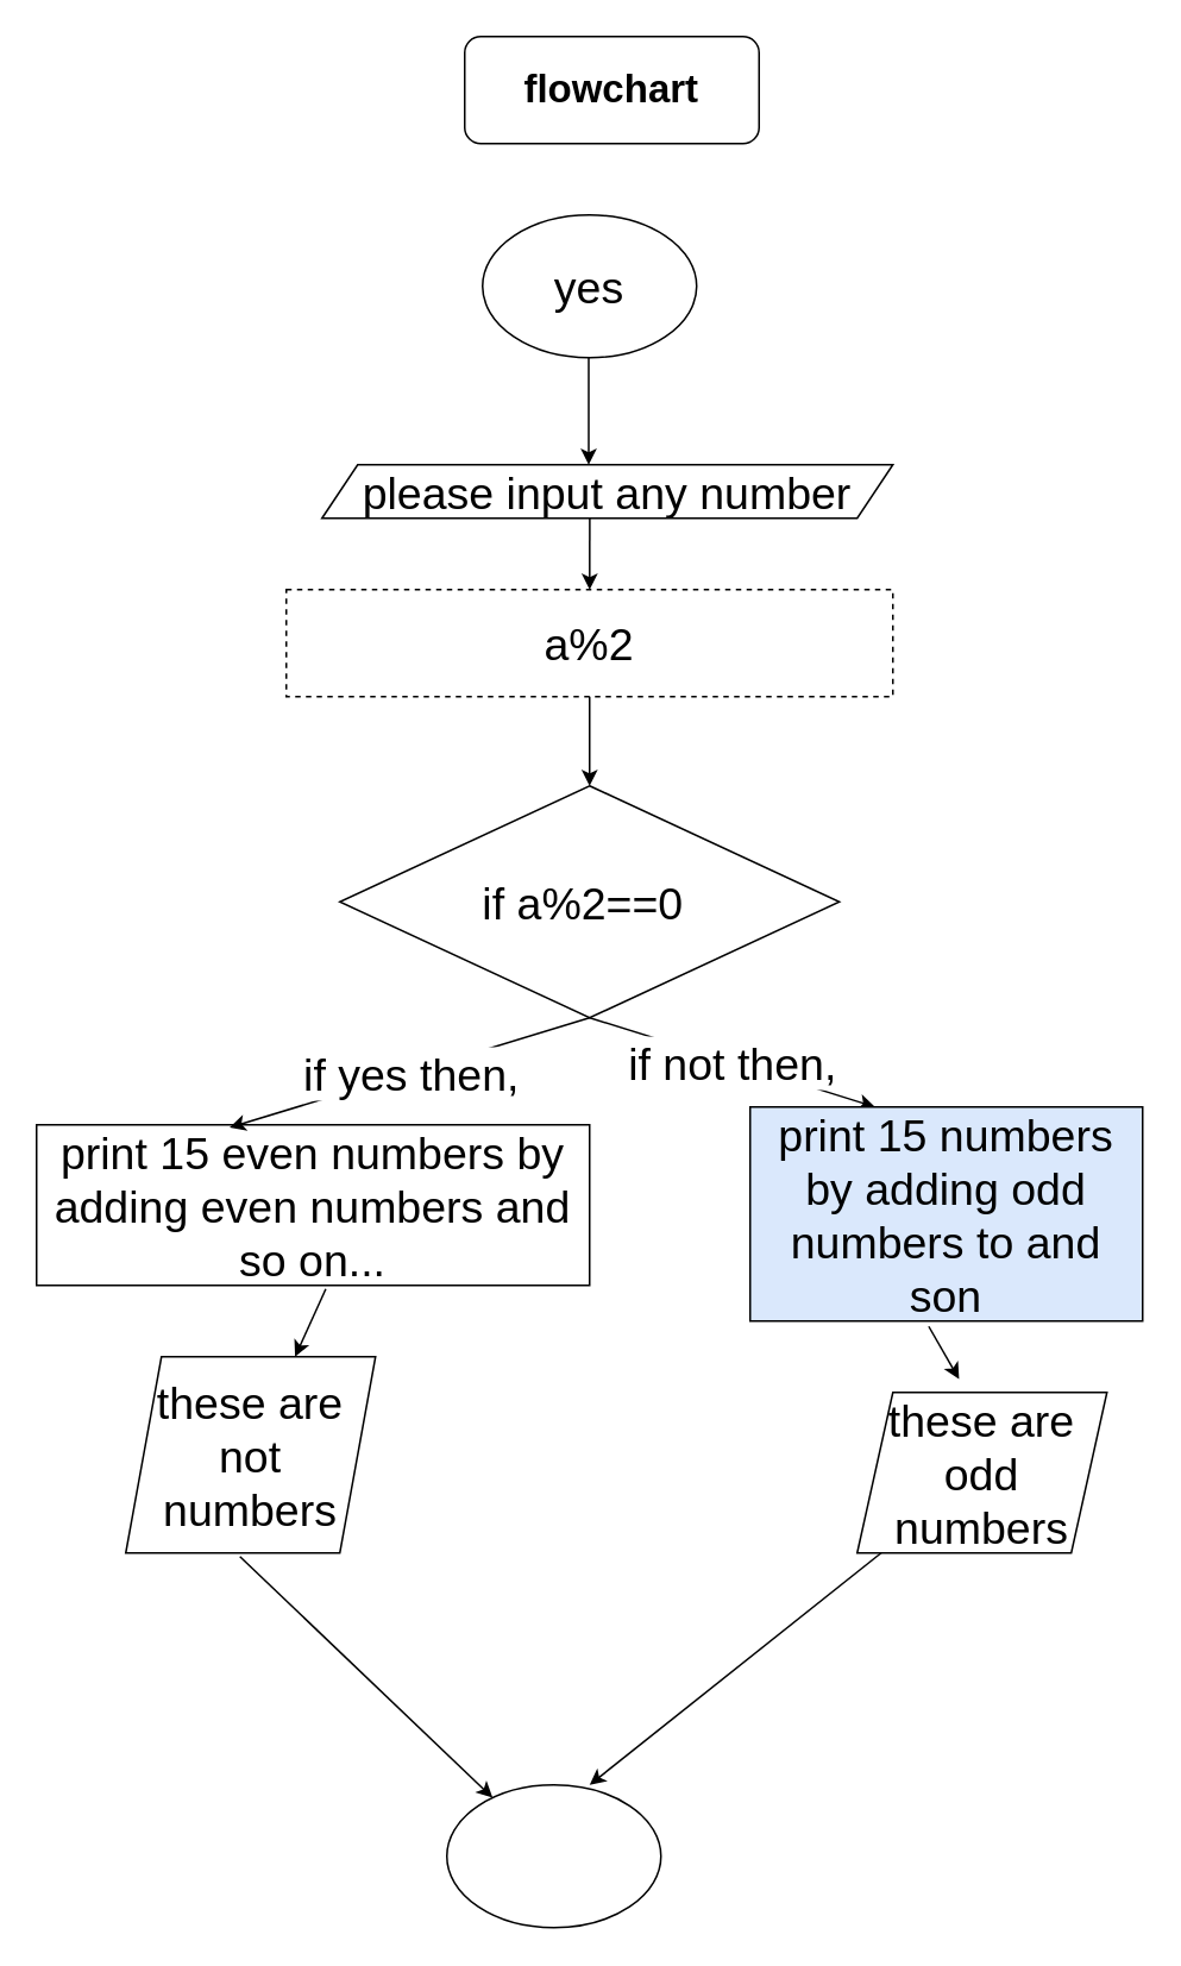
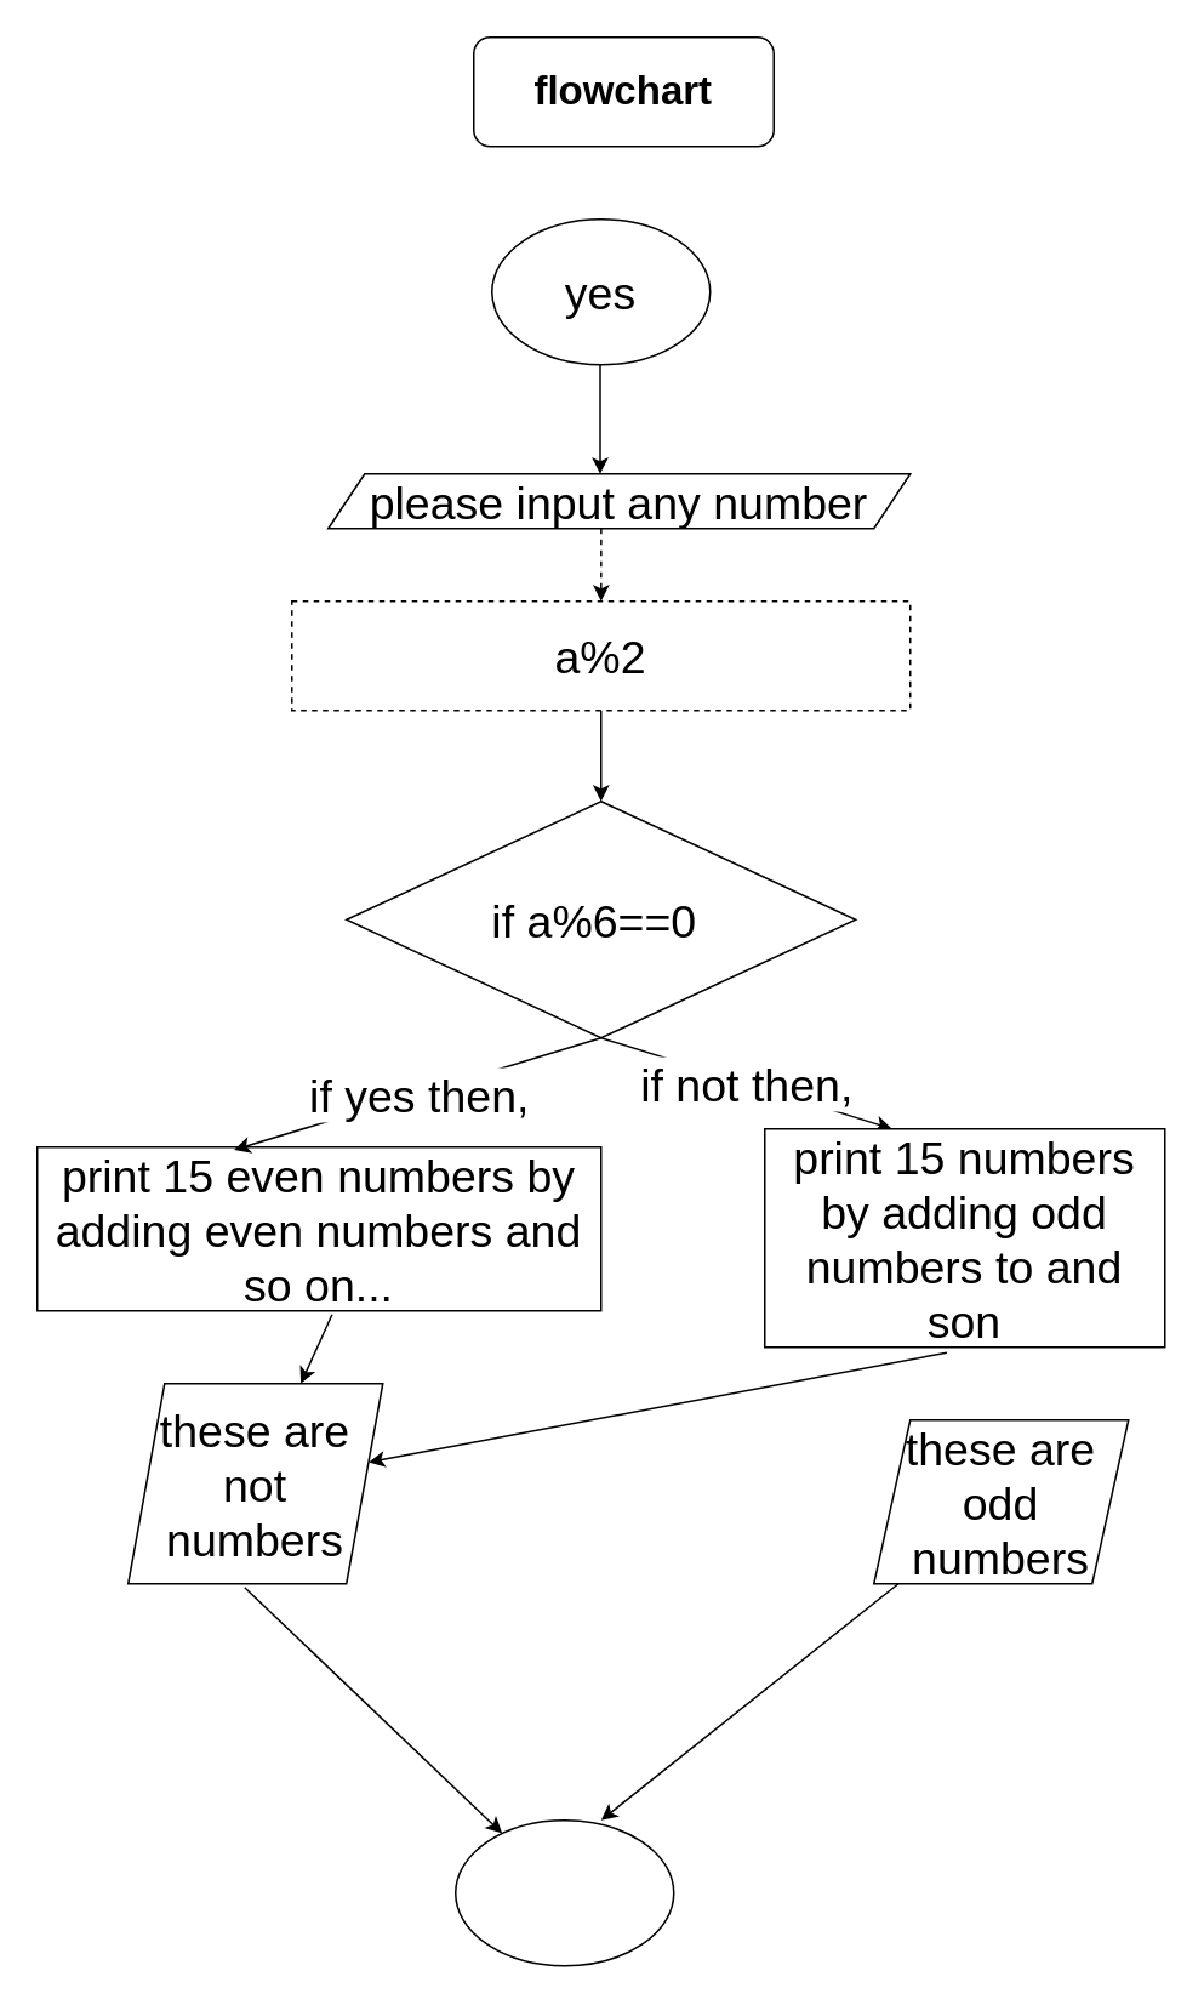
  <mxCell id="0" />
  <mxCell id="1" parent="0" />
  <mxCell id="2" value="&lt;font style=&quot;font-size: 25px&quot;&gt;yes&lt;/font&gt;" style="ellipse;whiteSpace=wrap;html=1;" parent="1" vertex="1"><mxGeometry x="270" y="120" width="120" height="80" as="geometry" /></mxCell>
  <mxCell id="3" value="&lt;b&gt;&lt;font style=&quot;font-size: 22px&quot;&gt;flowchart&lt;/font&gt;&lt;/b&gt;" style="rounded=1;whiteSpace=wrap;html=1;" parent="1" vertex="1"><mxGeometry x="260" y="20" width="165" height="60" as="geometry" /></mxCell>
  <mxCell id="4" value="" style="endArrow=classic;html=1;rounded=0;fontSize=25;" parent="1" edge="1"><mxGeometry width="50" height="50" relative="1" as="geometry"><mxPoint x="329.5" y="200" as="sourcePoint" /><mxPoint x="329.5" y="260" as="targetPoint" /></mxGeometry></mxCell>
  <mxCell id="5" value="please input any number" style="shape=parallelogram;perimeter=parallelogramPerimeter;whiteSpace=wrap;html=1;fixedSize=1;fontSize=25;" parent="1" vertex="1"><mxGeometry x="180" y="260" width="320" height="30" as="geometry" /></mxCell>
  <mxCell id="6" value="a%2" style="rounded=0;whiteSpace=wrap;html=1;fontSize=25;dashed=1;" parent="1" vertex="1"><mxGeometry x="160" y="330" width="340" height="60" as="geometry" /></mxCell>
- <mxCell id="7" value="" style="endArrow=classic;html=1;rounded=0;fontSize=25;exitX=0.469;exitY=1;exitDx=0;exitDy=0;exitPerimeter=0;" parent="1" source="5" target="6" edge="1"><mxGeometry width="50" height="50" relative="1" as="geometry"><mxPoint x="330" y="300" as="sourcePoint" /><mxPoint x="355" y="300" as="targetPoint" /></mxGeometry></mxCell>
+ <mxCell id="7" value="" style="endArrow=classic;html=1;rounded=0;fontSize=25;exitX=0.469;exitY=1;exitDx=0;exitDy=0;exitPerimeter=0;dashed=1;" parent="1" source="5" target="6" edge="1"><mxGeometry width="50" height="50" relative="1" as="geometry"><mxPoint x="330" y="300" as="sourcePoint" /><mxPoint x="355" y="300" as="targetPoint" /></mxGeometry></mxCell>
  <mxCell id="8" value="" style="endArrow=classic;html=1;rounded=0;fontSize=25;exitX=0.5;exitY=1;exitDx=0;exitDy=0;" parent="1" source="6" edge="1"><mxGeometry width="50" height="50" relative="1" as="geometry"><mxPoint x="300" y="490" as="sourcePoint" /><mxPoint x="330" y="440" as="targetPoint" /></mxGeometry></mxCell>
- <mxCell id="9" value="if a%2==0&amp;nbsp;" style="rhombus;whiteSpace=wrap;html=1;fontSize=25;" parent="1" vertex="1"><mxGeometry x="190" y="440" width="280" height="130" as="geometry" /></mxCell>
+ <mxCell id="9" value="if a%6==0&amp;nbsp;" style="rhombus;whiteSpace=wrap;html=1;fontSize=25;" parent="1" vertex="1"><mxGeometry x="190" y="440" width="280" height="130" as="geometry" /></mxCell>
  <mxCell id="10" value="print 15 even numbers by adding even numbers and so on..." style="rounded=0;whiteSpace=wrap;html=1;fontSize=25;" parent="1" vertex="1"><mxGeometry x="20" y="630" width="310" height="90" as="geometry" /></mxCell>
  <mxCell id="11" value="if yes then," style="endArrow=classic;html=1;rounded=0;fontSize=25;exitX=0.5;exitY=1;exitDx=0;exitDy=0;entryX=0.349;entryY=0.017;entryDx=0;entryDy=0;entryPerimeter=0;" parent="1" source="9" target="10" edge="1"><mxGeometry width="50" height="50" relative="1" as="geometry"><mxPoint x="330" y="610" as="sourcePoint" /><mxPoint x="350" y="770" as="targetPoint" /></mxGeometry></mxCell>
  <mxCell id="12" value="if not then," style="endArrow=classic;html=1;rounded=0;fontSize=25;" parent="1" edge="1"><mxGeometry width="50" height="50" relative="1" as="geometry"><mxPoint x="330" y="570" as="sourcePoint" /><mxPoint x="490" y="620" as="targetPoint" /></mxGeometry></mxCell>
- <mxCell id="13" value="print 15 numbers by adding odd numbers to and son" style="rounded=0;whiteSpace=wrap;html=1;fontSize=25;fillColor=#dae8fc;" parent="1" vertex="1"><mxGeometry x="420" y="620" width="220" height="120" as="geometry" /></mxCell>
+ <mxCell id="13" value="print 15 numbers by adding odd numbers to and son" style="rounded=0;whiteSpace=wrap;html=1;fontSize=25;" parent="1" vertex="1"><mxGeometry x="420" y="620" width="220" height="120" as="geometry" /></mxCell>
  <mxCell id="14" value="these are not numbers" style="shape=parallelogram;perimeter=parallelogramPerimeter;whiteSpace=wrap;html=1;fixedSize=1;fontSize=25;" parent="1" vertex="1"><mxGeometry x="70" y="760" width="140" height="110" as="geometry" /></mxCell>
  <mxCell id="15" value="these are odd numbers" style="shape=parallelogram;perimeter=parallelogramPerimeter;whiteSpace=wrap;html=1;fixedSize=1;fontSize=25;" parent="1" vertex="1"><mxGeometry x="480" y="780" width="140" height="90" as="geometry" /></mxCell>
  <mxCell id="16" value="" style="endArrow=classic;html=1;rounded=0;fontSize=25;exitX=0.523;exitY=1.022;exitDx=0;exitDy=0;exitPerimeter=0;" parent="1" source="10" target="14" edge="1"><mxGeometry width="50" height="50" relative="1" as="geometry"><mxPoint x="310" y="630" as="sourcePoint" /><mxPoint x="360" y="580" as="targetPoint" /></mxGeometry></mxCell>
- <mxCell id="17" value="" style="endArrow=classic;html=1;rounded=0;fontSize=25;exitX=0.455;exitY=1.025;exitDx=0;exitDy=0;exitPerimeter=0;entryX=0.408;entryY=-0.083;entryDx=0;entryDy=0;entryPerimeter=0;" parent="1" source="13" target="15" edge="1"><mxGeometry width="50" height="50" relative="1" as="geometry"><mxPoint x="310" y="630" as="sourcePoint" /><mxPoint x="500" y="750" as="targetPoint" /></mxGeometry></mxCell>
+ <mxCell id="17" value="" style="endArrow=classic;html=1;rounded=0;fontSize=25;exitX=0.455;exitY=1.025;exitDx=0;exitDy=0;exitPerimeter=0;" parent="1" source="13" target="14" edge="1"><mxGeometry width="50" height="50" relative="1" as="geometry"><mxPoint x="310" y="630" as="sourcePoint" /><mxPoint x="500" y="750" as="targetPoint" /></mxGeometry></mxCell>
  <mxCell id="18" value="" style="endArrow=classic;html=1;rounded=0;fontSize=25;" parent="1" source="15" edge="1"><mxGeometry width="50" height="50" relative="1" as="geometry"><mxPoint x="460" y="940" as="sourcePoint" /><mxPoint x="330" y="1000" as="targetPoint" /></mxGeometry></mxCell>
  <mxCell id="19" value="" style="endArrow=classic;html=1;rounded=0;fontSize=25;exitX=0.457;exitY=1.018;exitDx=0;exitDy=0;exitPerimeter=0;" parent="1" source="14" target="20" edge="1"><mxGeometry width="50" height="50" relative="1" as="geometry"><mxPoint x="310" y="940" as="sourcePoint" /><mxPoint x="310" y="1000" as="targetPoint" /></mxGeometry></mxCell>
  <mxCell id="20" value="" style="ellipse;whiteSpace=wrap;html=1;fontSize=25;" parent="1" vertex="1"><mxGeometry x="250" y="1000" width="120" height="80" as="geometry" /></mxCell>
